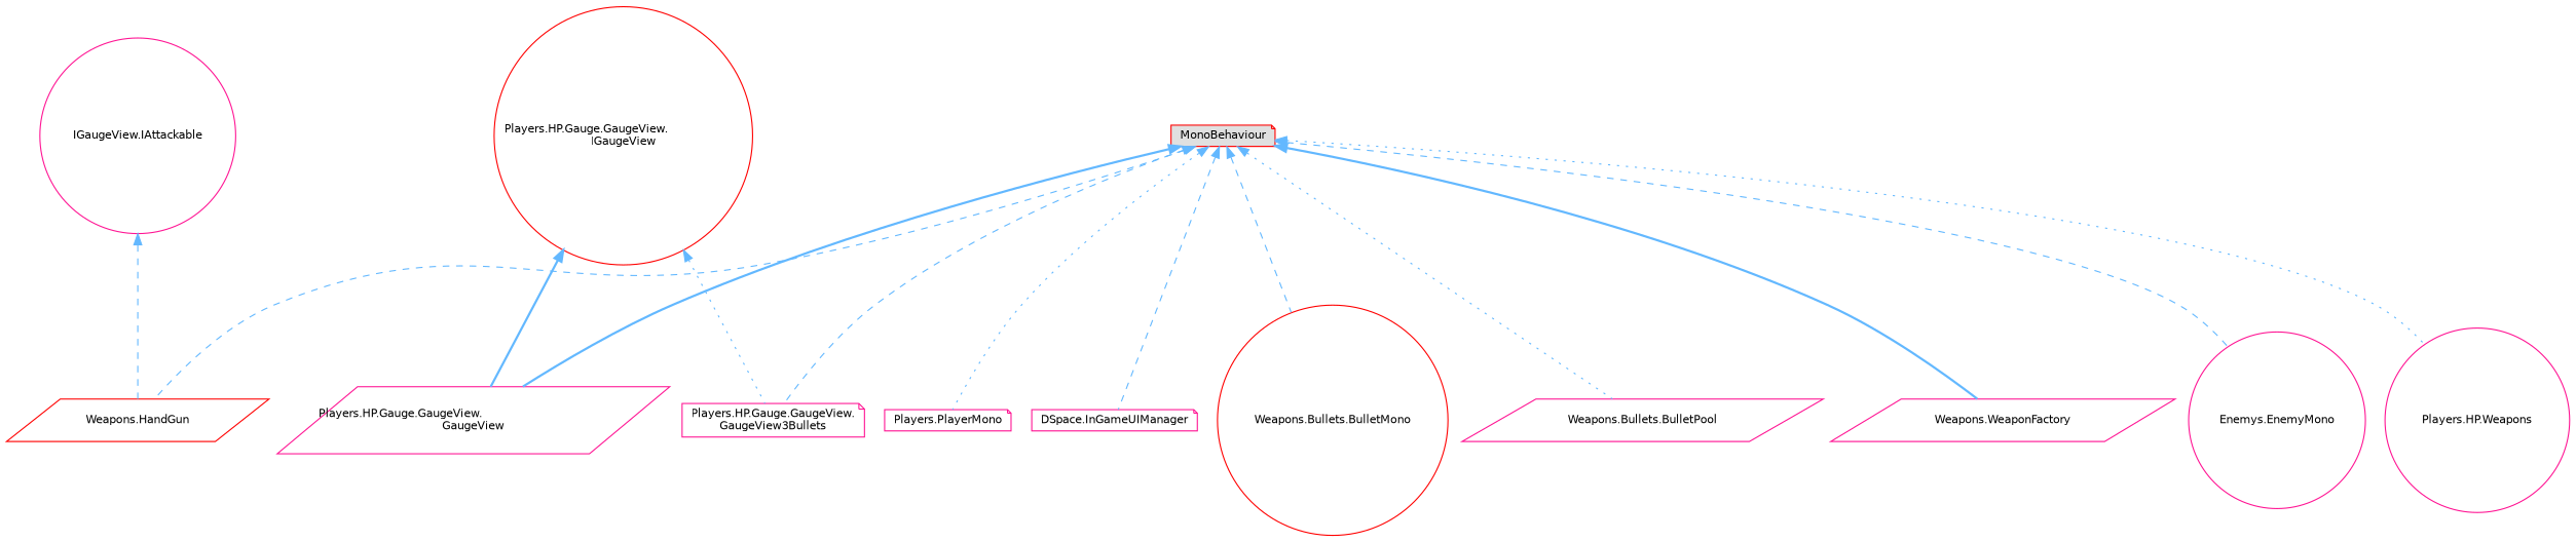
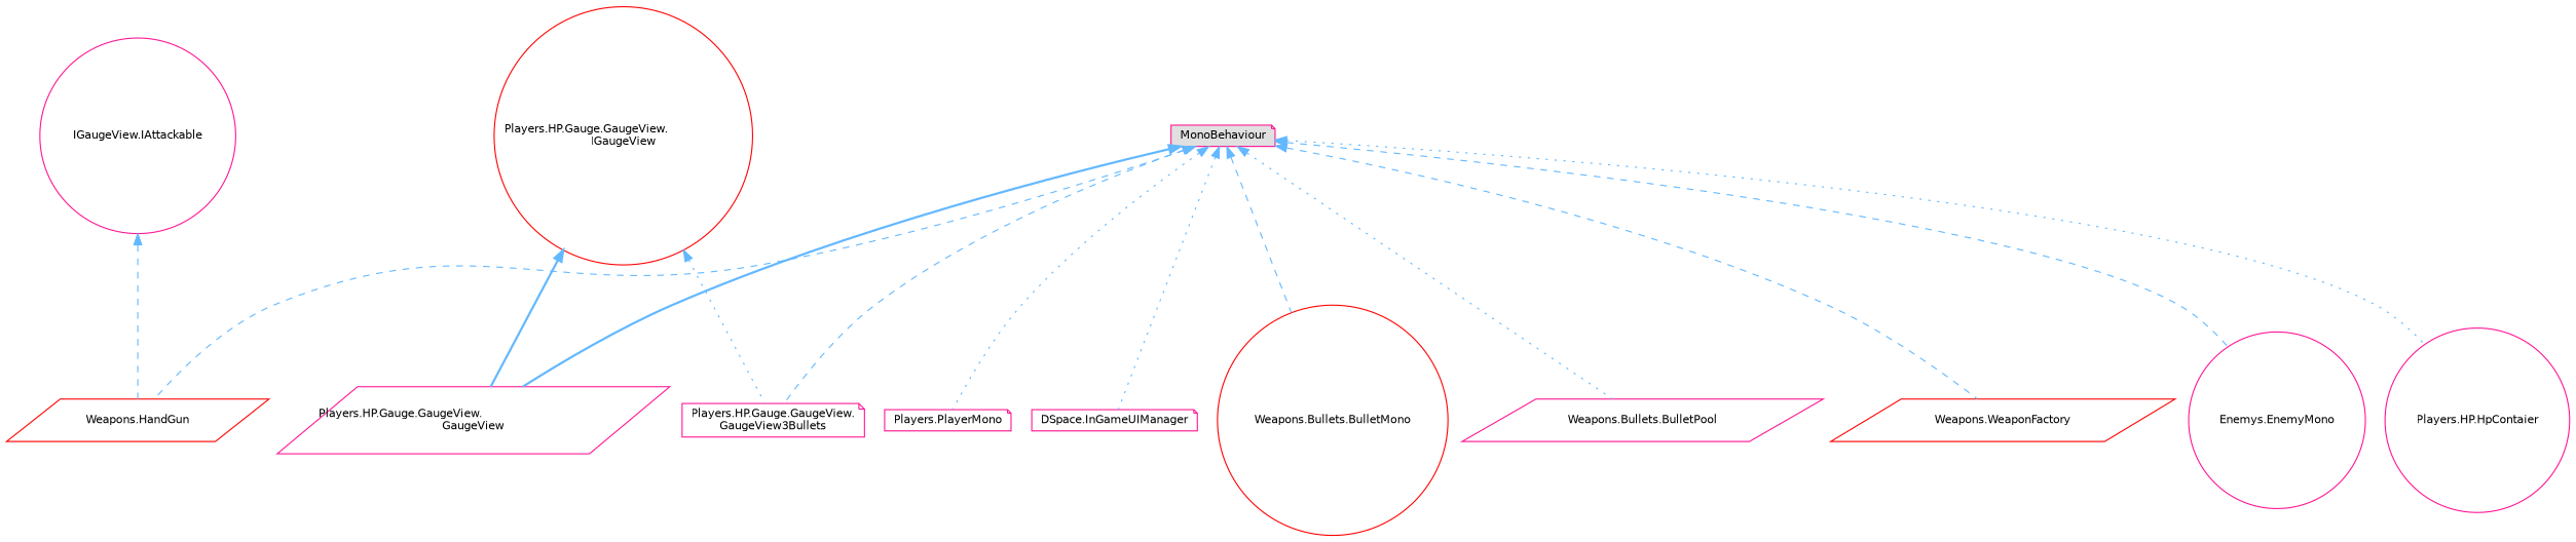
  digraph {
    rankdir=TB
    node [color=deeppink fillcolor=white fontname=Helvetica fontsize=10 shape=circle style=filled]
    edge [color=steelblue1 dir=back fontname=Helvetica fontsize=10 labelfontname=Helvetica labelfontsize=10 style=dashed]
    n1 [height=0.2 label="IGaugeView.IAttackable" width=0.4]
    n2 [color=red height=0.2 label="Weapons.HandGun" shape=parallelogram width=0.4]
    n3 [color=red height=0.2 label="Players.HP.Gauge.GaugeView.\lIGaugeView" width=0.4]
    n4 [height=0.2 label="Players.HP.Gauge.GaugeView.\lGaugeView" shape=parallelogram width=0.4]
    n5 [height=0.2 label="Players.HP.Gauge.GaugeView.\lGaugeView3Bullets" shape=note width=0.4]
-   n6 [color=red fillcolor="#E0E0E0" height=0.2 label=MonoBehaviour shape=note width=0.4]
+   n6 [fillcolor="#E0E0E0" height=0.2 label=MonoBehaviour shape=note width=0.4]
    n7 [height=0.2 label="Enemys.EnemyMono" width=0.4]
-   n8 [height=0.2 label="Players.HP.Weapons" width=0.4]
+   n8 [height=0.2 label="Players.HP.HpContaier" width=0.4]
    n9 [height=0.2 label="Players.PlayerMono" shape=note width=0.4]
    n10 [height=0.2 label="DSpace.InGameUIManager" shape=note width=0.4]
    n11 [color=red height=0.2 label="Weapons.Bullets.BulletMono" width=0.4]
    n12 [height=0.2 label="Weapons.Bullets.BulletPool" shape=parallelogram width=0.4]
-   n13 [height=0.2 label="Weapons.WeaponFactory" shape=parallelogram width=0.4]
+   n13 [color=red height=0.2 label="Weapons.WeaponFactory" shape=parallelogram width=0.4]
    n1 -> n2
    n3 -> n4 [style=bold]
    n3 -> n5 [style=dotted]
    n6 -> n2
    n6 -> n4 [style=bold]
    n6 -> n5
    n6 -> n7
    n6 -> n8 [style=dotted]
    n6 -> n9 [style=dotted]
-   n6 -> n10
+   n6 -> n10 [style=dotted]
    n6 -> n11
    n6 -> n12 [style=dotted]
-   n6 -> n13 [style=bold]
+   n6 -> n13
  }
